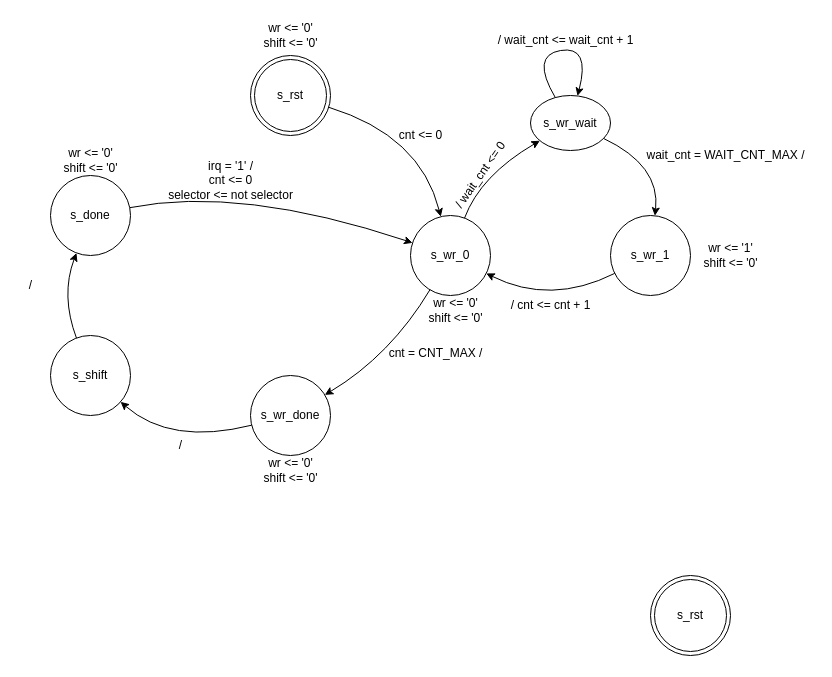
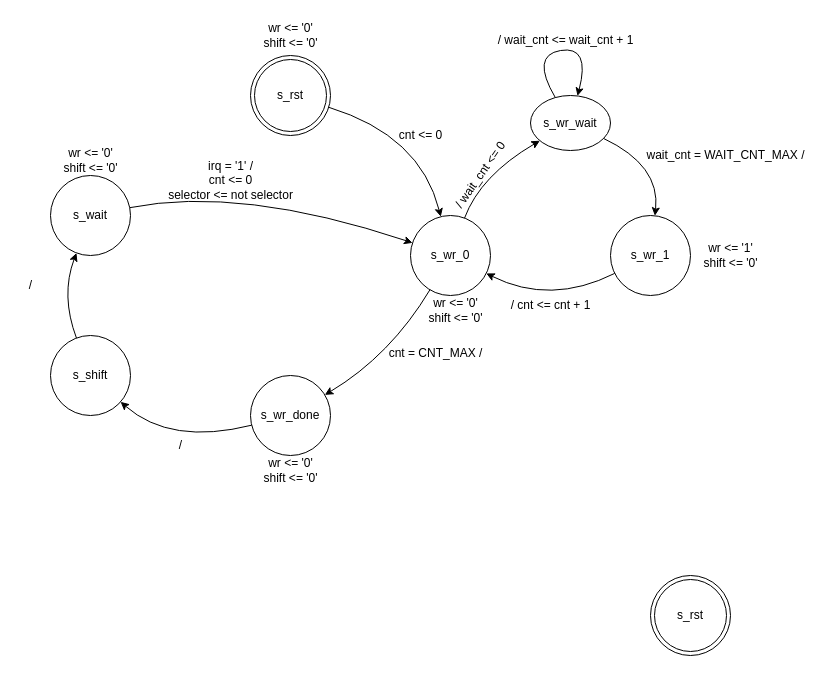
  <mxCell id="0" />
  <mxCell id="1" parent="0" />
  <mxCell id="2" value="s_rst" style="ellipse;shape=doubleEllipse;whiteSpace=wrap;html=1;aspect=fixed;" vertex="1" parent="1"><mxGeometry x="250" y="55" width="80" height="80" as="geometry" /></mxCell>
  <mxCell id="3" value="s_wr_0" style="ellipse;whiteSpace=wrap;html=1;aspect=fixed;" vertex="1" parent="1"><mxGeometry x="410" y="215" width="80" height="80" as="geometry" /></mxCell>
  <mxCell id="4" value="" style="curved=1;endArrow=classic;html=1;rounded=0;" edge="1" parent="1" source="2" target="3"><mxGeometry width="50" height="50" relative="1" as="geometry"><mxPoint x="360" y="195" as="sourcePoint" /><mxPoint x="410" y="145" as="targetPoint" /><Array as="points"><mxPoint x="420" y="135" /></Array></mxGeometry></mxCell>
  <mxCell id="5" value="cnt &amp;lt;= 0" style="text;html=1;align=center;verticalAlign=middle;resizable=0;points=[];autosize=1;strokeColor=none;fillColor=none;" vertex="1" parent="1"><mxGeometry x="390" y="125" width="60" height="20" as="geometry" /></mxCell>
  <mxCell id="6" value="s_wr_1" style="ellipse;whiteSpace=wrap;html=1;aspect=fixed;" vertex="1" parent="1"><mxGeometry x="610" y="215" width="80" height="80" as="geometry" /></mxCell>
  <mxCell id="7" value="" style="curved=1;endArrow=classic;html=1;rounded=0;" edge="1" parent="1" source="3" target="28"><mxGeometry width="50" height="50" relative="1" as="geometry"><mxPoint x="500" y="225" as="sourcePoint" /><mxPoint x="490" y="175" as="targetPoint" /><Array as="points"><mxPoint x="480" y="175" /></Array></mxGeometry></mxCell>
  <mxCell id="8" value="&lt;div&gt;wr &amp;lt;= '0'&lt;/div&gt;shift &amp;lt;= '0'" style="text;html=1;align=center;verticalAlign=middle;resizable=0;points=[];autosize=1;strokeColor=none;fillColor=none;" vertex="1" parent="1"><mxGeometry x="420" y="295" width="70" height="30" as="geometry" /></mxCell>
  <mxCell id="9" value="&lt;div&gt;wr &amp;lt;= '0'&lt;/div&gt;shift &amp;lt;= '0'" style="text;html=1;align=center;verticalAlign=middle;resizable=0;points=[];autosize=1;strokeColor=none;fillColor=none;" vertex="1" parent="1"><mxGeometry x="255" y="20" width="70" height="30" as="geometry" /></mxCell>
  <mxCell id="10" value="&lt;div&gt;wr &amp;lt;= '1'&lt;/div&gt;shift &amp;lt;= '0'" style="text;html=1;align=center;verticalAlign=middle;resizable=0;points=[];autosize=1;strokeColor=none;fillColor=none;" vertex="1" parent="1"><mxGeometry x="695" y="240" width="70" height="30" as="geometry" /></mxCell>
  <mxCell id="11" value="/ wait_cnt &amp;lt;= 0" style="text;html=1;align=center;verticalAlign=middle;resizable=0;points=[];autosize=1;strokeColor=none;fillColor=none;rotation=-55;" vertex="1" parent="1"><mxGeometry x="435" y="165" width="90" height="20" as="geometry" /></mxCell>
  <mxCell id="12" value="" style="curved=1;endArrow=classic;html=1;rounded=0;" edge="1" parent="1" source="6" target="3"><mxGeometry width="50" height="50" relative="1" as="geometry"><mxPoint x="610" y="385" as="sourcePoint" /><mxPoint x="660" y="335" as="targetPoint" /><Array as="points"><mxPoint x="550" y="305" /></Array></mxGeometry></mxCell>
  <mxCell id="13" value="/ cnt &amp;lt;= cnt + 1" style="text;html=1;align=center;verticalAlign=middle;resizable=0;points=[];autosize=1;strokeColor=none;fillColor=none;" vertex="1" parent="1"><mxGeometry x="500" y="295" width="100" height="20" as="geometry" /></mxCell>
  <mxCell id="14" value="s_wr_done" style="ellipse;whiteSpace=wrap;html=1;aspect=fixed;" vertex="1" parent="1"><mxGeometry x="250" y="375" width="80" height="80" as="geometry" /></mxCell>
  <mxCell id="15" value="" style="curved=1;endArrow=classic;html=1;rounded=0;" edge="1" parent="1" source="3" target="14"><mxGeometry width="50" height="50" relative="1" as="geometry"><mxPoint x="260" y="345" as="sourcePoint" /><mxPoint x="310" y="295" as="targetPoint" /><Array as="points"><mxPoint x="390" y="355" /></Array></mxGeometry></mxCell>
  <mxCell id="16" value="&lt;div&gt;cnt = CNT_MAX /&lt;/div&gt;&lt;div&gt;&lt;br&gt;&lt;/div&gt;" style="text;html=1;align=center;verticalAlign=middle;resizable=0;points=[];autosize=1;strokeColor=none;fillColor=none;" vertex="1" parent="1"><mxGeometry x="380" y="345" width="110" height="30" as="geometry" /></mxCell>
  <mxCell id="17" value="s_shift" style="ellipse;whiteSpace=wrap;html=1;aspect=fixed;" vertex="1" parent="1"><mxGeometry x="50" y="335" width="80" height="80" as="geometry" /></mxCell>
  <mxCell id="18" value="" style="curved=1;endArrow=classic;html=1;rounded=0;" edge="1" parent="1" source="14" target="17"><mxGeometry width="50" height="50" relative="1" as="geometry"><mxPoint x="120" y="525" as="sourcePoint" /><mxPoint x="170" y="475" as="targetPoint" /><Array as="points"><mxPoint x="170" y="445" /></Array></mxGeometry></mxCell>
  <mxCell id="19" value="/" style="text;html=1;align=center;verticalAlign=middle;resizable=0;points=[];autosize=1;strokeColor=none;fillColor=none;" vertex="1" parent="1"><mxGeometry x="170" y="435" width="20" height="20" as="geometry" /></mxCell>
- <mxCell id="20" value="s_done" style="ellipse;whiteSpace=wrap;html=1;aspect=fixed;" vertex="1" parent="1"><mxGeometry x="50" y="175" width="80" height="80" as="geometry" /></mxCell>
+ <mxCell id="20" value="s_wait" style="ellipse;whiteSpace=wrap;html=1;aspect=fixed;" vertex="1" parent="1"><mxGeometry x="50" y="175" width="80" height="80" as="geometry" /></mxCell>
  <mxCell id="21" value="" style="curved=1;endArrow=classic;html=1;rounded=0;" edge="1" parent="1" source="17" target="20"><mxGeometry width="50" height="50" relative="1" as="geometry"><mxPoint x="30" y="325" as="sourcePoint" /><mxPoint x="80" y="275" as="targetPoint" /><Array as="points"><mxPoint x="60" y="295" /></Array></mxGeometry></mxCell>
  <mxCell id="22" value="/" style="text;html=1;align=center;verticalAlign=middle;resizable=0;points=[];autosize=1;strokeColor=none;fillColor=none;" vertex="1" parent="1"><mxGeometry x="20" y="275" width="20" height="20" as="geometry" /></mxCell>
  <mxCell id="23" value="" style="curved=1;endArrow=classic;html=1;rounded=0;" edge="1" parent="1" source="20" target="3"><mxGeometry width="50" height="50" relative="1" as="geometry"><mxPoint x="200" y="235" as="sourcePoint" /><mxPoint x="250" y="185" as="targetPoint" /><Array as="points"><mxPoint x="240" y="185" /></Array></mxGeometry></mxCell>
  <mxCell id="24" value="&lt;div&gt;irq = '1' /&lt;/div&gt;&lt;div&gt;cnt &amp;lt;= 0&lt;/div&gt;&lt;div&gt;selector &amp;lt;= not selector&lt;br&gt;&lt;/div&gt;" style="text;html=1;align=center;verticalAlign=middle;resizable=0;points=[];autosize=1;strokeColor=none;fillColor=none;" vertex="1" parent="1"><mxGeometry x="160" y="155" width="140" height="50" as="geometry" /></mxCell>
  <mxCell id="25" value="&lt;div&gt;wr &amp;lt;= '0'&lt;/div&gt;shift &amp;lt;= '0'" style="text;html=1;align=center;verticalAlign=middle;resizable=0;points=[];autosize=1;strokeColor=none;fillColor=none;" vertex="1" parent="1"><mxGeometry x="255" y="455" width="70" height="30" as="geometry" /></mxCell>
  <mxCell id="26" value="&lt;div&gt;wr &amp;lt;= '0'&lt;/div&gt;shift &amp;lt;= '0'" style="text;html=1;align=center;verticalAlign=middle;resizable=0;points=[];autosize=1;strokeColor=none;fillColor=none;" vertex="1" parent="1"><mxGeometry x="55" y="145" width="70" height="30" as="geometry" /></mxCell>
  <mxCell id="27" value="s_rst" style="ellipse;shape=doubleEllipse;whiteSpace=wrap;html=1;aspect=fixed;" vertex="1" parent="1"><mxGeometry x="650" y="575" width="80" height="80" as="geometry" /></mxCell>
  <mxCell id="28" value="s_wr_wait" style="ellipse;whiteSpace=wrap;html=1;aspect=fixed;" vertex="1" parent="1"><mxGeometry x="530" y="95" width="80" height="55" as="geometry" /></mxCell>
  <mxCell id="29" value="" style="curved=1;endArrow=classic;html=1;rounded=0;" edge="1" parent="1" source="28" target="6"><mxGeometry width="50" height="50" relative="1" as="geometry"><mxPoint x="670" y="155" as="sourcePoint" /><mxPoint x="720" y="105" as="targetPoint" /><Array as="points"><mxPoint x="660" y="165" /></Array></mxGeometry></mxCell>
  <mxCell id="30" value="wait_cnt = WAIT_CNT_MAX /" style="text;html=1;align=center;verticalAlign=middle;resizable=0;points=[];autosize=1;strokeColor=none;fillColor=none;" vertex="1" parent="1"><mxGeometry x="640" y="145" width="170" height="20" as="geometry" /></mxCell>
  <mxCell id="31" value="" style="curved=1;endArrow=classic;html=1;rounded=0;" edge="1" parent="1" source="28" target="28"><mxGeometry width="50" height="50" relative="1" as="geometry"><mxPoint x="460" y="95" as="sourcePoint" /><mxPoint x="510" y="45" as="targetPoint" /><Array as="points"><mxPoint x="530" y="55" /><mxPoint x="590" y="45" /></Array></mxGeometry></mxCell>
  <mxCell id="32" value="/ wait_cnt &amp;lt;= wait_cnt + 1" style="text;html=1;align=center;verticalAlign=middle;resizable=0;points=[];autosize=1;strokeColor=none;fillColor=none;" vertex="1" parent="1"><mxGeometry x="490" y="30" width="150" height="20" as="geometry" /></mxCell>
